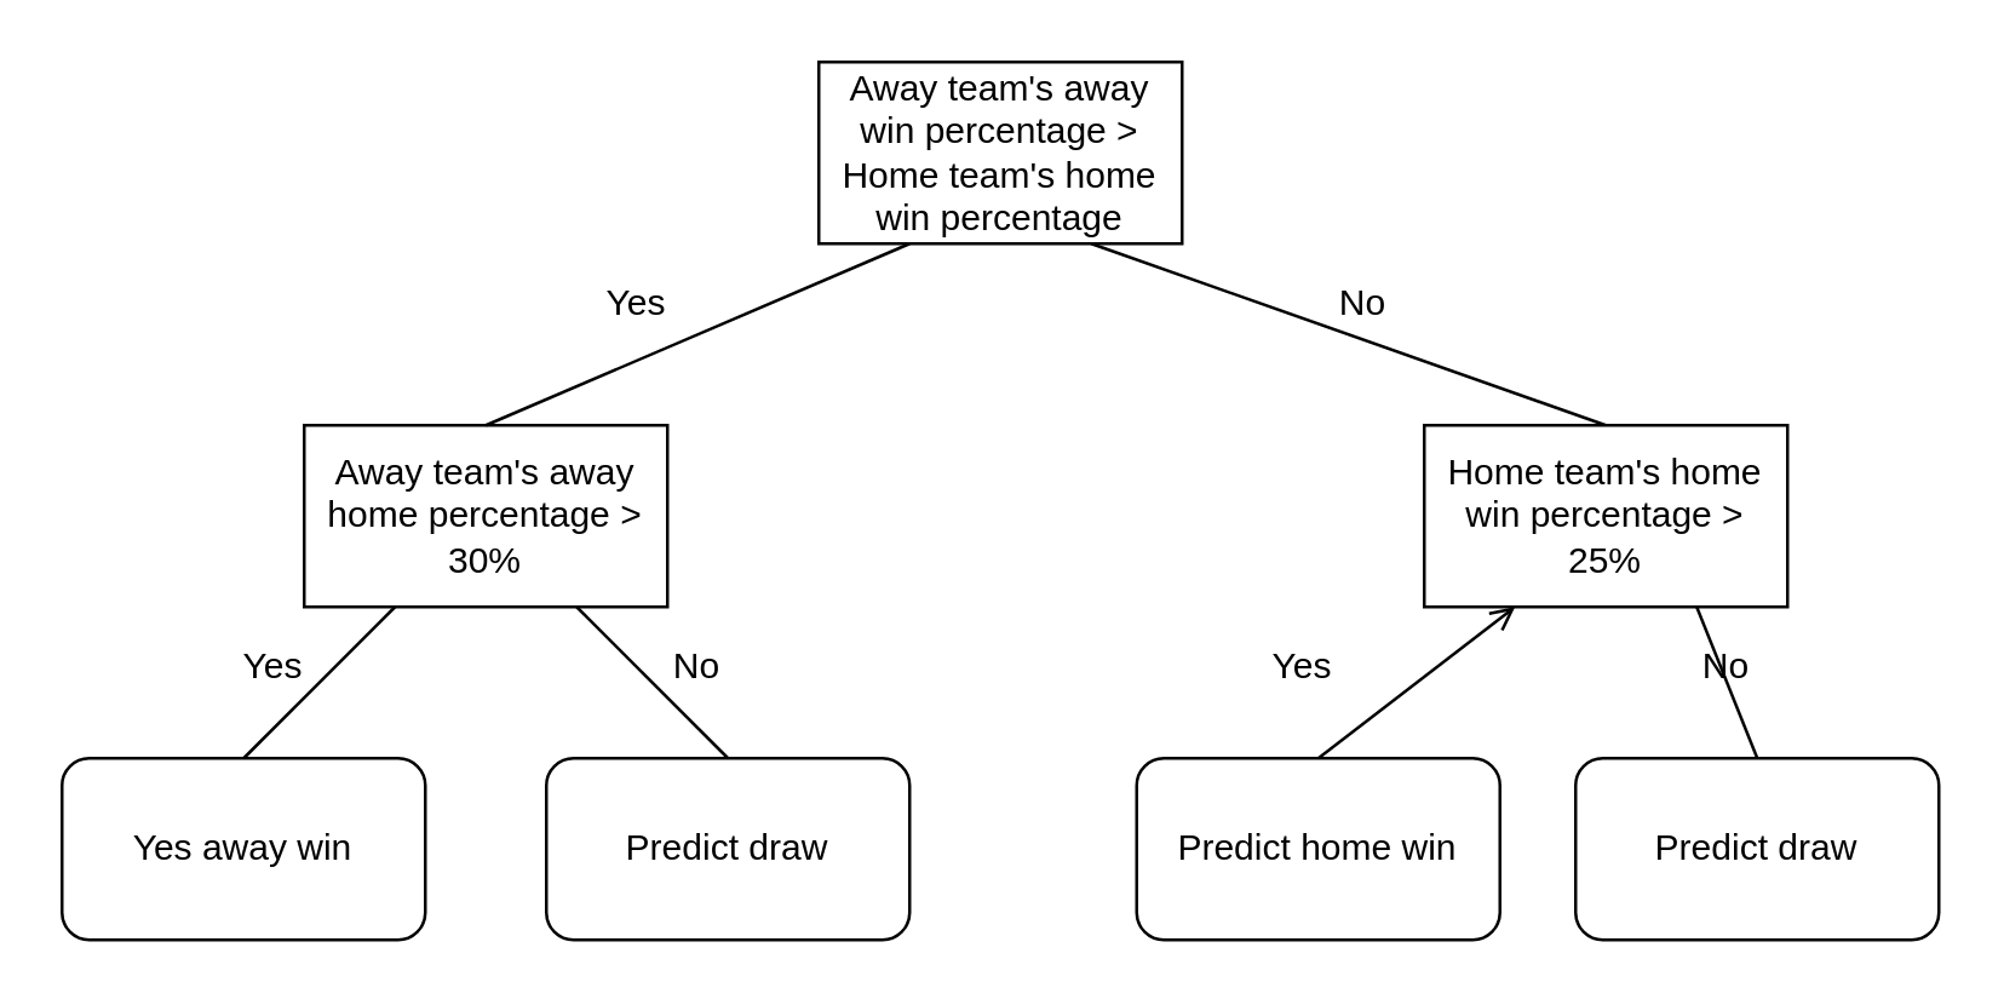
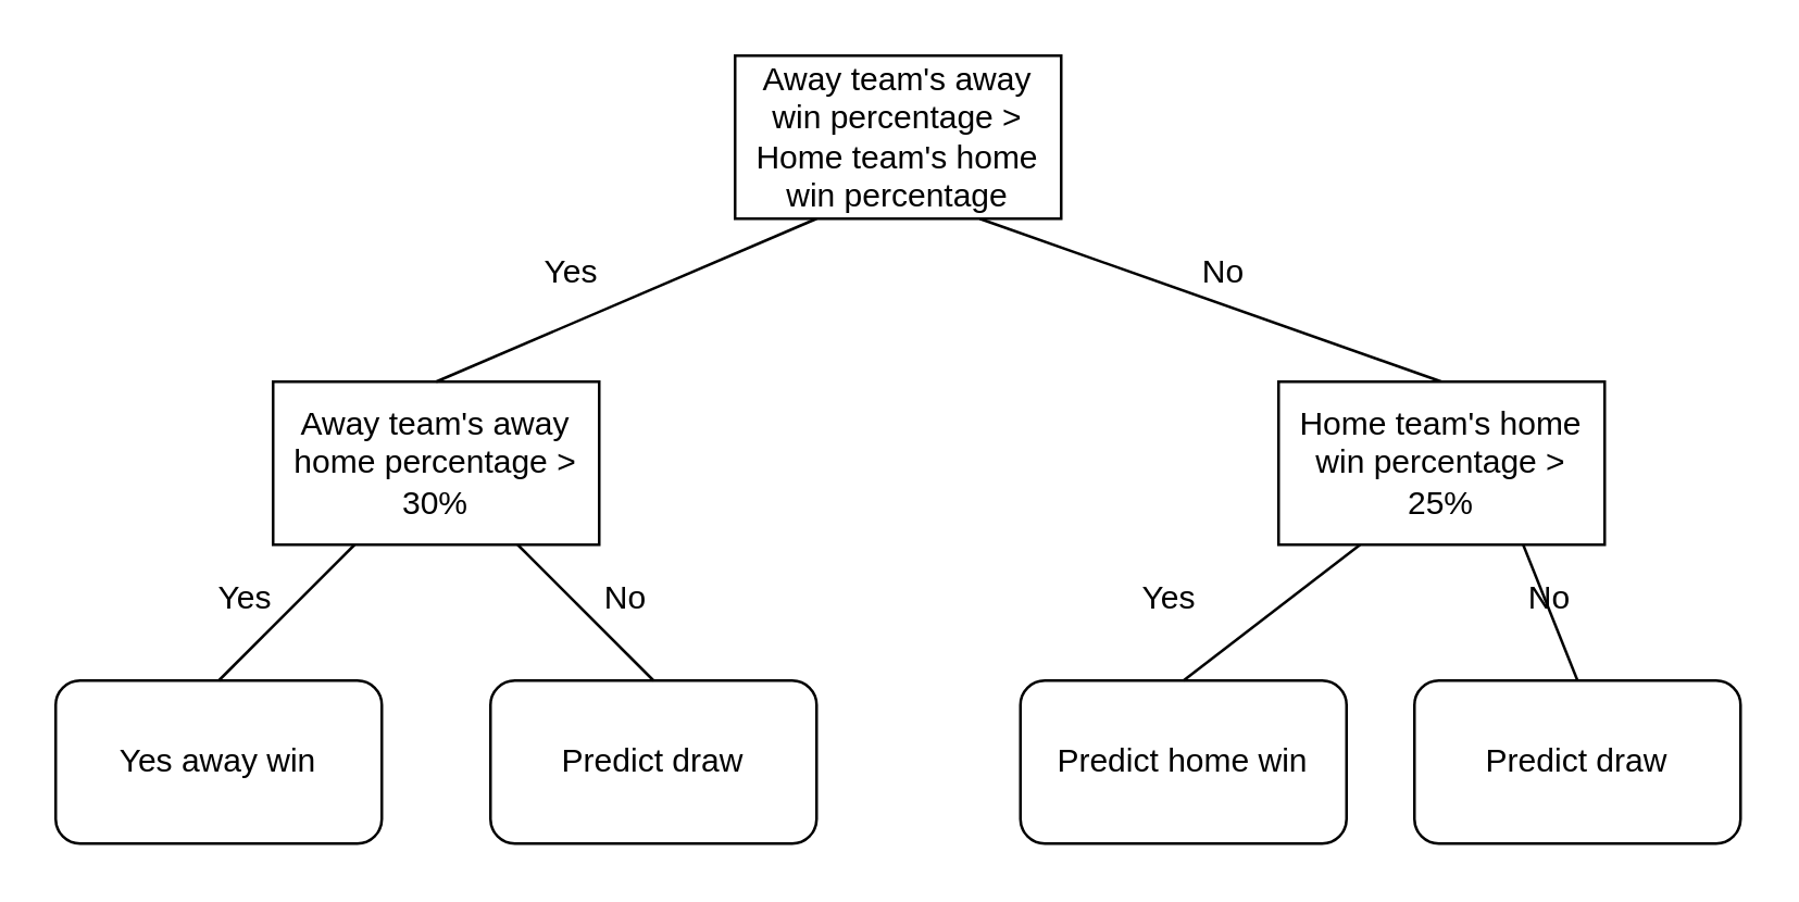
  <mxCell id="0" />
  <mxCell id="1" parent="0" />
  <mxCell id="2" value="&lt;div&gt;Away team's away win percentage &amp;gt; Home team's home win percentage&lt;/div&gt;" style="rounded=0;whiteSpace=wrap;html=1;" vertex="1" parent="1"><mxGeometry x="270" y="20" width="120" height="60" as="geometry" /></mxCell>
  <mxCell id="3" value="&lt;div&gt;Away team's away home percentage &amp;gt; 30%&lt;/div&gt;" style="rounded=0;whiteSpace=wrap;html=1;" vertex="1" parent="1"><mxGeometry x="100" y="140" width="120" height="60" as="geometry" /></mxCell>
  <mxCell id="4" value="" style="endArrow=none;html=1;entryX=0.75;entryY=1;entryDx=0;entryDy=0;exitX=0.5;exitY=0;exitDx=0;exitDy=0;" edge="1" parent="1" source="5" target="2"><mxGeometry width="50" height="50" relative="1" as="geometry"><mxPoint x="410" y="130" as="sourcePoint" /><mxPoint x="390" y="80" as="targetPoint" /></mxGeometry></mxCell>
  <mxCell id="5" value="Home team's home win percentage &amp;gt; 25%" style="rounded=0;whiteSpace=wrap;html=1;" vertex="1" parent="1"><mxGeometry x="470" y="140" width="120" height="60" as="geometry" /></mxCell>
  <mxCell id="6" value="&lt;div&gt;Predict home win&lt;/div&gt;" style="rounded=1;whiteSpace=wrap;html=1;" vertex="1" parent="1"><mxGeometry x="375" y="250" width="120" height="60" as="geometry" /></mxCell>
  <mxCell id="7" value="" style="endArrow=none;html=1;entryX=0.25;entryY=1;entryDx=0;entryDy=0;exitX=0.5;exitY=0;exitDx=0;exitDy=0;" edge="1" parent="1" source="3" target="2"><mxGeometry width="50" height="50" relative="1" as="geometry"><mxPoint x="200" y="150" as="sourcePoint" /><mxPoint x="250" y="100" as="targetPoint" /></mxGeometry></mxCell>
  <mxCell id="8" value="Predict draw" style="rounded=1;whiteSpace=wrap;html=1;" vertex="1" parent="1"><mxGeometry x="520" y="250" width="120" height="60" as="geometry" /></mxCell>
- <mxCell id="9" value="" style="endArrow=open;html=1;entryX=0.25;entryY=1;entryDx=0;entryDy=0;exitX=0.5;exitY=0;exitDx=0;exitDy=0;" edge="1" parent="1" source="6" target="5"><mxGeometry width="50" height="50" relative="1" as="geometry"><mxPoint x="360" y="260" as="sourcePoint" /><mxPoint x="410" y="210" as="targetPoint" /></mxGeometry></mxCell>
+ <mxCell id="9" value="" style="endArrow=none;html=1;entryX=0.25;entryY=1;entryDx=0;entryDy=0;exitX=0.5;exitY=0;exitDx=0;exitDy=0;" edge="1" parent="1" source="6" target="5"><mxGeometry width="50" height="50" relative="1" as="geometry"><mxPoint x="360" y="260" as="sourcePoint" /><mxPoint x="410" y="210" as="targetPoint" /></mxGeometry></mxCell>
  <mxCell id="10" value="" style="endArrow=none;html=1;entryX=0.75;entryY=1;entryDx=0;entryDy=0;exitX=0.5;exitY=0;exitDx=0;exitDy=0;" edge="1" parent="1" source="8" target="5"><mxGeometry width="50" height="50" relative="1" as="geometry"><mxPoint x="480" y="270" as="sourcePoint" /><mxPoint x="530" y="220" as="targetPoint" /></mxGeometry></mxCell>
  <mxCell id="11" value="&lt;div&gt;Yes away win&lt;/div&gt;" style="rounded=1;whiteSpace=wrap;html=1;" vertex="1" parent="1"><mxGeometry x="20" y="250" width="120" height="60" as="geometry" /></mxCell>
  <mxCell id="12" value="Predict draw" style="rounded=1;whiteSpace=wrap;html=1;" vertex="1" parent="1"><mxGeometry x="180" y="250" width="120" height="60" as="geometry" /></mxCell>
  <mxCell id="13" value="" style="endArrow=none;html=1;entryX=0.25;entryY=1;entryDx=0;entryDy=0;exitX=0.5;exitY=0;exitDx=0;exitDy=0;" edge="1" parent="1" source="11"><mxGeometry width="50" height="50" relative="1" as="geometry"><mxPoint x="20" y="260" as="sourcePoint" /><mxPoint x="130" y="200" as="targetPoint" /></mxGeometry></mxCell>
  <mxCell id="14" value="" style="endArrow=none;html=1;entryX=0.75;entryY=1;entryDx=0;entryDy=0;exitX=0.5;exitY=0;exitDx=0;exitDy=0;" edge="1" parent="1" source="12"><mxGeometry width="50" height="50" relative="1" as="geometry"><mxPoint x="140" y="270" as="sourcePoint" /><mxPoint x="190" y="200" as="targetPoint" /></mxGeometry></mxCell>
  <mxCell id="15" value="Yes" style="text;html=1;strokeColor=none;fillColor=none;align=center;verticalAlign=middle;whiteSpace=wrap;rounded=0;" vertex="1" parent="1"><mxGeometry x="190" y="90" width="40" height="20" as="geometry" /></mxCell>
  <mxCell id="16" value="Yes" style="text;html=1;strokeColor=none;fillColor=none;align=center;verticalAlign=middle;whiteSpace=wrap;rounded=0;" vertex="1" parent="1"><mxGeometry x="70" y="210" width="40" height="20" as="geometry" /></mxCell>
  <mxCell id="17" value="Yes" style="text;html=1;strokeColor=none;fillColor=none;align=center;verticalAlign=middle;whiteSpace=wrap;rounded=0;" vertex="1" parent="1"><mxGeometry x="410" y="210" width="40" height="20" as="geometry" /></mxCell>
  <mxCell id="18" value="&lt;div&gt;No&lt;/div&gt;" style="text;html=1;strokeColor=none;fillColor=none;align=center;verticalAlign=middle;whiteSpace=wrap;rounded=0;" vertex="1" parent="1"><mxGeometry x="430" y="90" width="40" height="20" as="geometry" /></mxCell>
  <mxCell id="19" value="&lt;div&gt;No&lt;/div&gt;" style="text;html=1;strokeColor=none;fillColor=none;align=center;verticalAlign=middle;whiteSpace=wrap;rounded=0;" vertex="1" parent="1"><mxGeometry x="550" y="210" width="40" height="20" as="geometry" /></mxCell>
  <mxCell id="20" value="&lt;div&gt;No&lt;/div&gt;" style="text;html=1;strokeColor=none;fillColor=none;align=center;verticalAlign=middle;whiteSpace=wrap;rounded=0;" vertex="1" parent="1"><mxGeometry x="210" y="210" width="40" height="20" as="geometry" /></mxCell>
